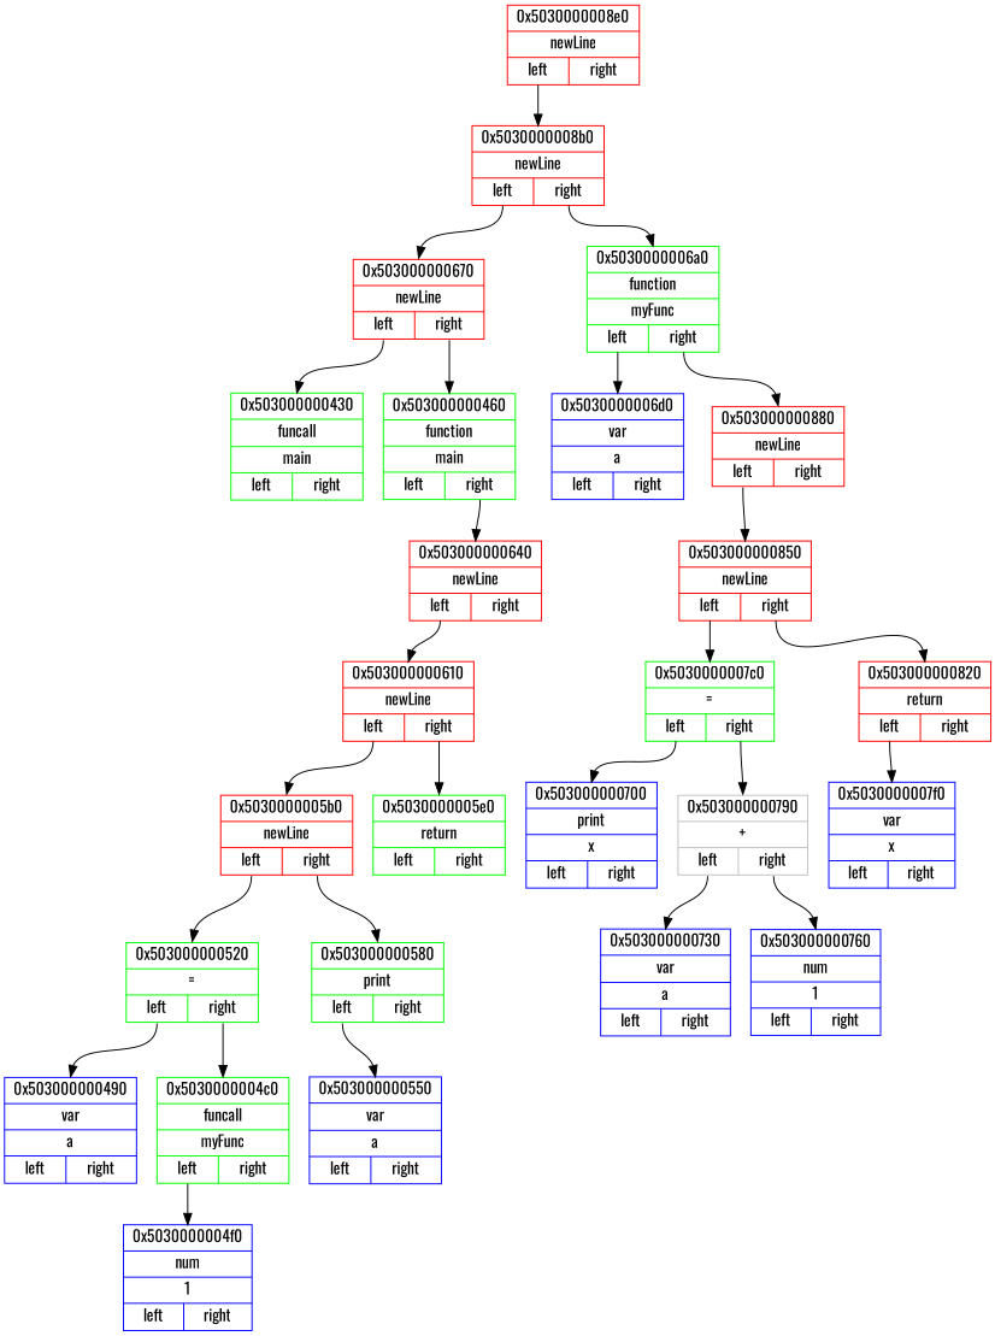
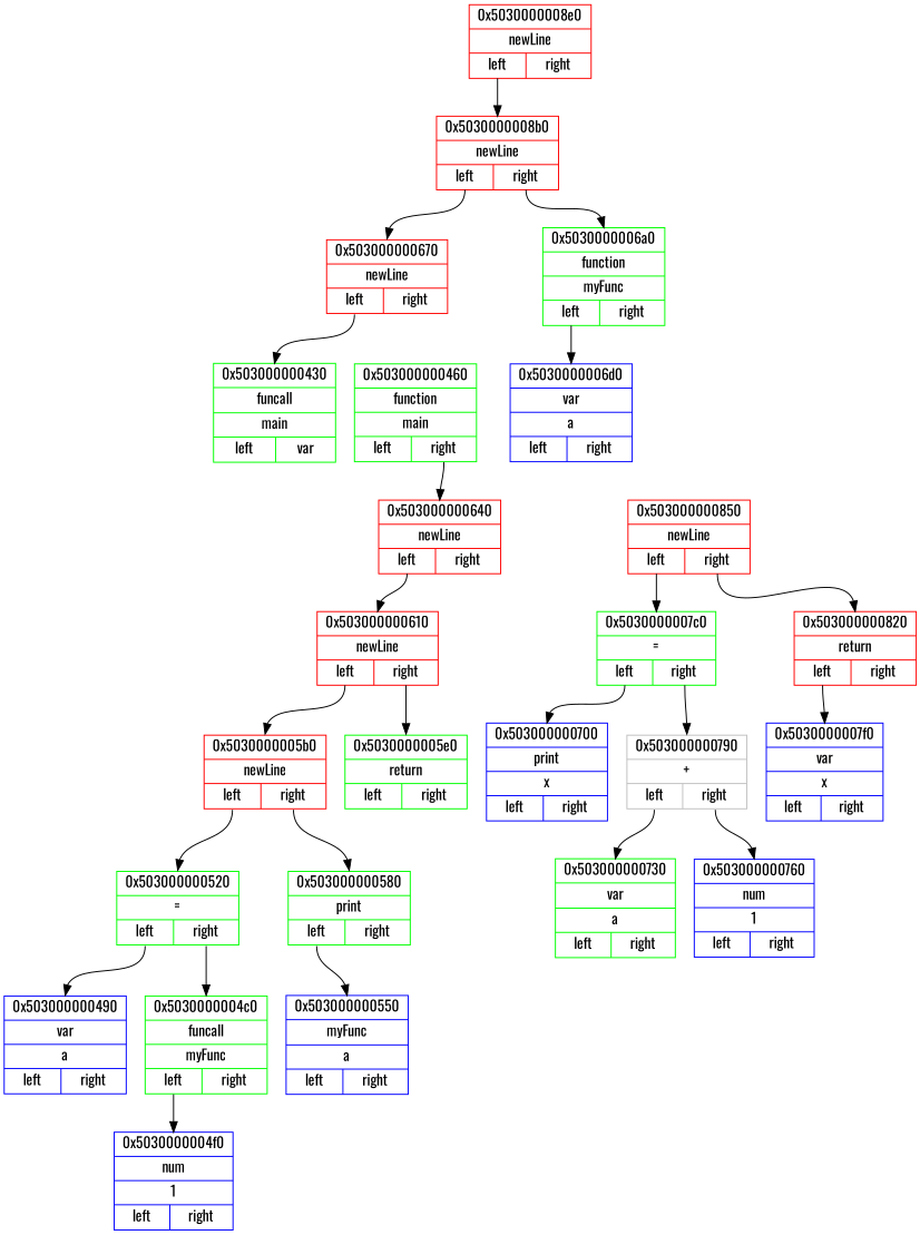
  digraph {
    fontname=Oswald
    rankdir=HR
    node [color=red fontname=Oswald rank=9 shape=record]
    edge [color=black fontname=Oswald headport=n]
    n1 [label="{ 0x5030000008e0 | newLine |         {<n0x5030000008e0_l> left | <n0x5030000008e0_r> right}} " rank=1]
    n2 [label="{ 0x5030000008b0 | newLine |         {<n0x5030000008b0_l> left | <n0x5030000008b0_r> right}} " rank=2]
    n3 [label="{ 0x503000000670 | newLine |         {<n0x503000000670_l> left | <n0x503000000670_r> right}} " rank=3]
    n4 [color=green label="{ 0x5030000006a0 | function | myFunc |         {<n0x5030000006a0_l> left | <n0x5030000006a0_r> right}} " rank=4]
-   n5 [color=green label="{ 0x503000000430 | funcall | main |         {<n0x503000000430_l> left | <n0x503000000430_r> right}} " rank=4]
+   n5 [color=green label="{ 0x503000000430 | funcall | main |         {<n0x503000000430_l> left | <n0x503000000430_r> var}} " rank=4]
    n6 [color=green label="{ 0x503000000460 | function | main |         {<n0x503000000460_l> left | <n0x503000000460_r> right}} " rank=5]
    n7 [color=blue label="{ 0x5030000006d0 | var | a |         {<n0x5030000006d0_l> left | <n0x5030000006d0_r> right}} " rank=5]
-   n8 [label="{ 0x503000000880 | newLine |         {<n0x503000000880_l> left | <n0x503000000880_r> right}} " rank=6]
    n9 [label="{ 0x503000000640 | newLine |         {<n0x503000000640_l> left | <n0x503000000640_r> right}} " rank=6]
    n10 [label="{ 0x503000000610 | newLine |         {<n0x503000000610_l> left | <n0x503000000610_r> right}} " rank=7]
    n11 [label="{ 0x5030000005b0 | newLine |         {<n0x5030000005b0_l> left | <n0x5030000005b0_r> right}} " rank=8]
    n12 [color=green label="{ 0x5030000005e0 | return |         {<n0x5030000005e0_l> left | <n0x5030000005e0_r> right}} "]
    n13 [color=green label="{ 0x503000000520 | = |         {<n0x503000000520_l> left | <n0x503000000520_r> right}} "]
    n14 [color=green label="{ 0x503000000580 | print |         {<n0x503000000580_l> left | <n0x503000000580_r> right}} " rank=10]
    n15 [color=blue label="{ 0x503000000490 | var | a |         {<n0x503000000490_l> left | <n0x503000000490_r> right}} " rank=10]
    n16 [color=green label="{ 0x5030000004c0 | funcall | myFunc |         {<n0x5030000004c0_l> left | <n0x5030000004c0_r> right}} " rank=11]
-   n17 [color=blue label="{ 0x503000000550 | var | a |         {<n0x503000000550_l> left | <n0x503000000550_r> right}} " rank=11]
+   n17 [color=blue label="{ 0x503000000550 | myFunc | a |         {<n0x503000000550_l> left | <n0x503000000550_r> right}} " rank=11]
    n18 [color=blue label="{ 0x5030000004f0 | num | 1 |         {<n0x5030000004f0_l> left | <n0x5030000004f0_r> right}} " rank=12]
    n19 [label="{ 0x503000000850 | newLine |         {<n0x503000000850_l> left | <n0x503000000850_r> right}} " rank=7]
    n20 [color=green label="{ 0x5030000007c0 | = |         {<n0x5030000007c0_l> left | <n0x5030000007c0_r> right}} " rank=8]
    n21 [label="{ 0x503000000820 | return |         {<n0x503000000820_l> left | <n0x503000000820_r> right}} "]
    n22 [color=blue label="{ 0x503000000700 | print | x |         {<n0x503000000700_l> left | <n0x503000000700_r> right}} "]
    n23 [color=grey label="{ 0x503000000790 | + |         {<n0x503000000790_l> left | <n0x503000000790_r> right}} " rank=10]
    n24 [color=blue label="{ 0x5030000007f0 | var | x |         {<n0x5030000007f0_l> left | <n0x5030000007f0_r> right}} " rank=10]
-   n25 [color=blue label="{ 0x503000000730 | var | a |         {<n0x503000000730_l> left | <n0x503000000730_r> right}} " rank=11]
+   n25 [color=green label="{ 0x503000000730 | var | a |         {<n0x503000000730_l> left | <n0x503000000730_r> right}} " rank=11]
    n26 [color=blue label="{ 0x503000000760 | num | 1 |         {<n0x503000000760_l> left | <n0x503000000760_r> right}} " rank=12]
    n1 -> n2 [tailport="n0x5030000008e0_l:s"]
    n2 -> n3 [tailport="n0x5030000008b0_l:s"]
    n2 -> n4 [tailport="n0x5030000008b0_r:s"]
    n3 -> n5 [tailport="n0x503000000670_l:s"]
-   n3 -> n6 [tailport="n0x503000000670_r:s"]
    n4 -> n7 [tailport="n0x5030000006a0_l:s"]
-   n4 -> n8 [tailport="n0x5030000006a0_r:s"]
    n6 -> n9 [tailport="n0x503000000460_r:s"]
-   n8 -> n19 [tailport="n0x503000000880_l:s"]
    n9 -> n10 [tailport="n0x503000000640_l:s"]
    n10 -> n11 [tailport="n0x503000000610_l:s"]
    n10 -> n12 [tailport="n0x503000000610_r:s"]
    n11 -> n13 [tailport="n0x5030000005b0_l:s"]
    n11 -> n14 [tailport="n0x5030000005b0_r:s"]
    n13 -> n15 [tailport="n0x503000000520_l:s"]
    n13 -> n16 [tailport="n0x503000000520_r:s"]
    n14 -> n17 [tailport="n0x503000000580_l:s"]
    n16 -> n18 [tailport="n0x5030000004c0_l:s"]
    n19 -> n20 [tailport="n0x503000000850_l:s"]
    n19 -> n21 [tailport="n0x503000000850_r:s"]
    n20 -> n22 [tailport="n0x5030000007c0_l:s"]
    n20 -> n23 [tailport="n0x5030000007c0_r:s"]
    n21 -> n24 [tailport="n0x503000000820_l:s"]
    n23 -> n25 [tailport="n0x503000000790_l:s"]
    n23 -> n26 [tailport="n0x503000000790_r:s"]
  }
